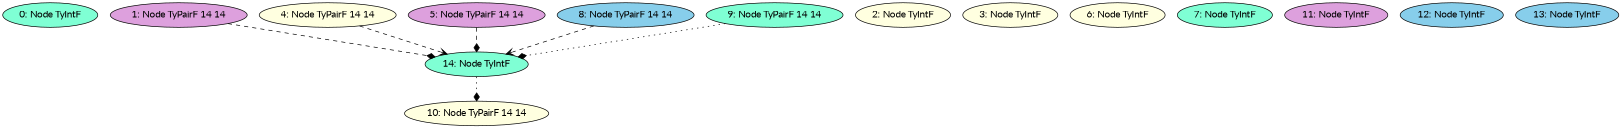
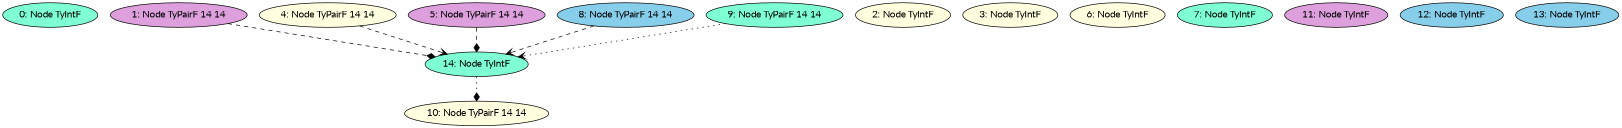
  digraph {
    fontname=Lato
    node [fillcolor=lightyellow fontname=Lato style=filled]
    edge [arrowhead=diamond fontname=Lato style=dashed]
    n1 [fillcolor=aquamarine label="0: Node TyIntF"]
    n2 [fillcolor=plum label="1: Node TyPairF 14 14"]
    n3 [fillcolor=aquamarine label="14: Node TyIntF"]
    n4 [label="10: Node TyPairF 14 14"]
    n5 [label="2: Node TyIntF"]
    n6 [label="3: Node TyIntF"]
    n7 [label="4: Node TyPairF 14 14"]
    n8 [fillcolor=plum label="5: Node TyPairF 14 14"]
    n9 [label="6: Node TyIntF"]
    n10 [fillcolor=aquamarine label="7: Node TyIntF"]
    n11 [fillcolor=skyblue label="8: Node TyPairF 14 14"]
    n12 [fillcolor=aquamarine label="9: Node TyPairF 14 14"]
    n13 [fillcolor=plum label="11: Node TyIntF"]
    n14 [fillcolor=skyblue label="12: Node TyIntF"]
    n15 [fillcolor=skyblue label="13: Node TyIntF"]
    n2 -> n3
    n3 -> n4 [style=dotted]
    n7 -> n3 [arrowhead=vee]
    n8 -> n3
    n11 -> n3 [arrowhead=vee]
-   n12 -> n3 [style=dotted]
+   n12 -> n3 [arrowhead=vee style=dotted]
  }
